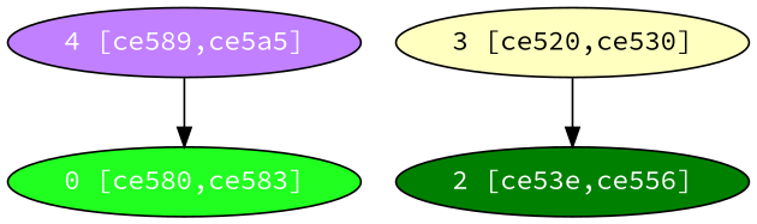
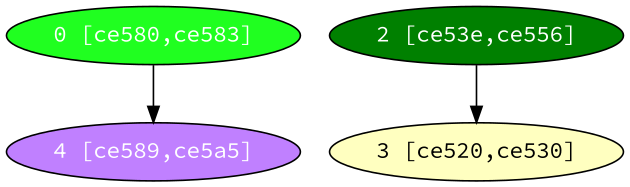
  digraph {
    fontname="Source Code Pro"
    node [fontcolor="#ffffff" fontname="Source Code Pro" shape=oval style=filled]
    edge [fontname="Source Code Pro"]
    n1 [fillcolor="#20FF20" label="0 [ce580,ce583]"]
    n2 [fillcolor="#C080FF" label="4 [ce589,ce5a5]"]
    n3 [fillcolor="#FFFFC0" fontcolor="#000000" label="3 [ce520,ce530]"]
    n4 [fillcolor="#008000" label="2 [ce53e,ce556]"]
-   n2 -> n1
-   n3 -> n4
+   n1 -> n2
+   n4 -> n3
  }
